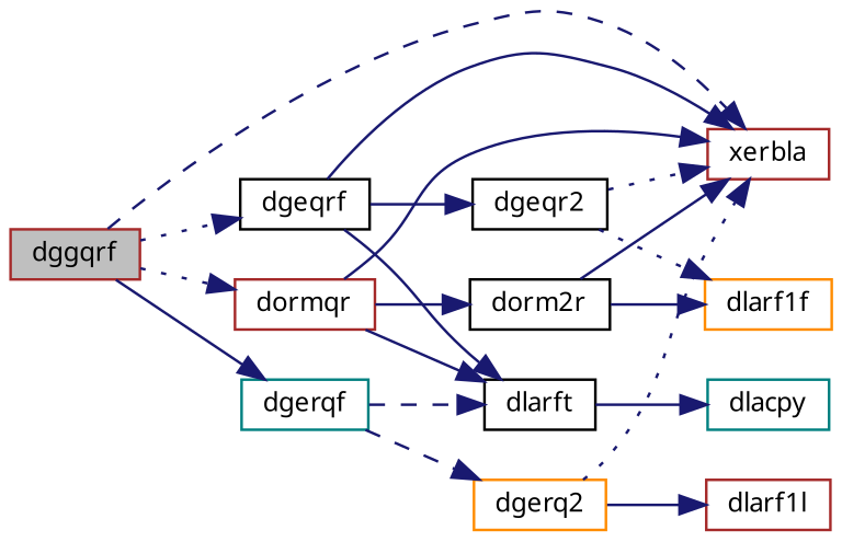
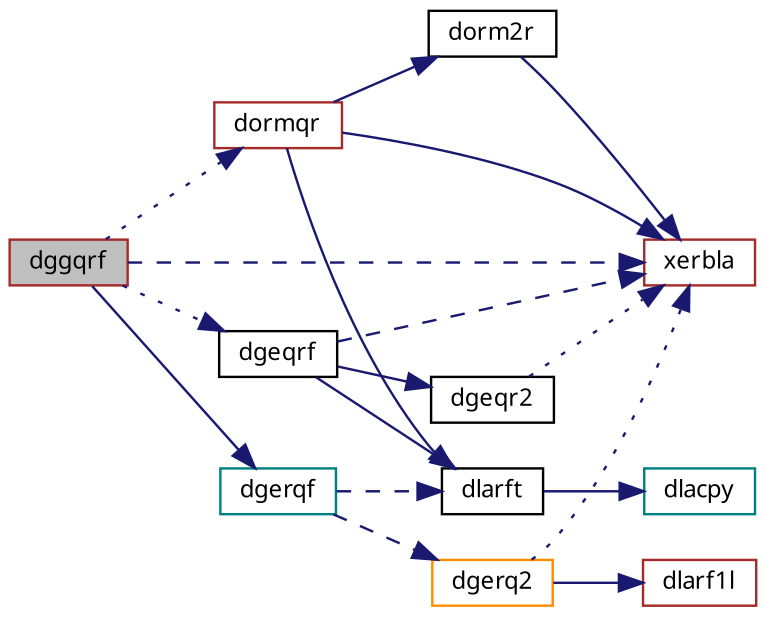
  digraph {
    fontname="Noto Sans"
    rankdir=LR
    node [color=brown fillcolor=white fontname="Noto Sans" fontsize=10 shape=record style=filled]
    edge [color=midnightblue fontname="Noto Sans" fontsize=10 labelfontname=Helvetica labelfontsize=10 style=solid]
    n1 [fillcolor=grey75 fontcolor=black height=0.2 label=dggqrf width=0.4]
    n2 [color=black height=0.2 label=dgeqrf width=0.4]
    n3 [height=0.2 label=xerbla width=0.4]
    n4 [color=teal height=0.2 label=dgerqf width=0.4]
    n5 [height=0.2 label=dormqr width=0.4]
    n6 [color=black height=0.2 label=dgeqr2 width=0.4]
    n7 [color=black height=0.2 label=dlarft width=0.4]
    n8 [color=darkorange height=0.2 label=dgerq2 width=0.4]
    n9 [color=black height=0.2 label=dorm2r width=0.4]
-   n10 [color=darkorange height=0.2 label=dlarf1f width=0.4]
    n11 [color=teal height=0.2 label=dlacpy width=0.4]
    n12 [height=0.2 label=dlarf1l width=0.4]
    n1 -> n2 [style=dotted]
    n1 -> n3 [style=dashed]
    n1 -> n4
    n1 -> n5 [style=dotted]
-   n2 -> n3
+   n2 -> n3 [style=dashed]
    n2 -> n6
    n2 -> n7
    n4 -> n7 [style=dashed]
    n4 -> n8 [style=dashed]
    n5 -> n3
    n5 -> n7
    n5 -> n9
    n6 -> n3 [style=dotted]
-   n6 -> n10 [style=dotted]
    n7 -> n11
    n8 -> n3 [style=dotted]
    n8 -> n12
    n9 -> n3
-   n9 -> n10
  }
